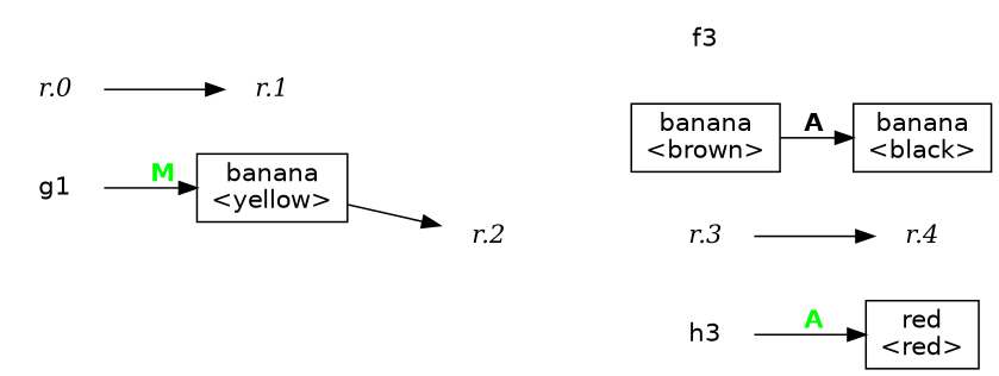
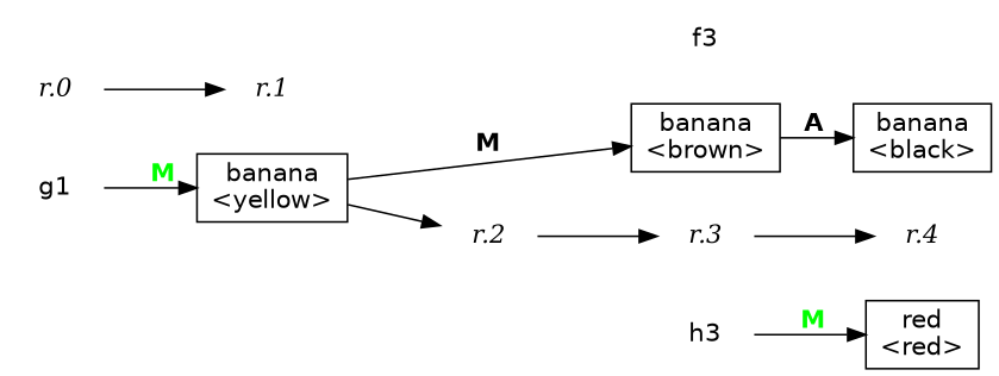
  digraph {
    rankdir=LR
    ranksep="0.3 equally"
    node [fontname=Helvetica group=g shape=plaintext]
    edge [fontname="Helvetica-Bold"]
    h3 [group=h shape=none]
    n2 [label="banana\n<brown>" shape=box]
    f3 [shape=none]
    "r.3" [fontname="Times-Italic"]
    n5 [group=h label="red\n<red>" shape=box]
    n6 [label="banana\n<black>" shape=box]
    "r.4" [fontname="Times-Italic"]
    g1 [shape=none]
    n9 [label="banana\n<yellow>" shape=box]
    "r.2" [fontname="Times-Italic"]
    "r.0" [fontname="Times-Italic"]
    "r.1" [fontname="Times-Italic"]
    subgraph sub_1 {
      rank=same
      h3
      n2
      f3
      "r.3"
    }
-   h3 -> n5 [fontcolor=green label=A]
+   h3 -> n5 [fontcolor=green label=M]
    n2 -> n6 [label=A]
    "r.3" -> "r.4"
    g1 -> n9 [fontcolor=green label=M]
+   n9 -> n2 [label=M]
    n9 -> "r.2"
+   "r.2" -> "r.3"
    "r.0" -> "r.1"
  }
